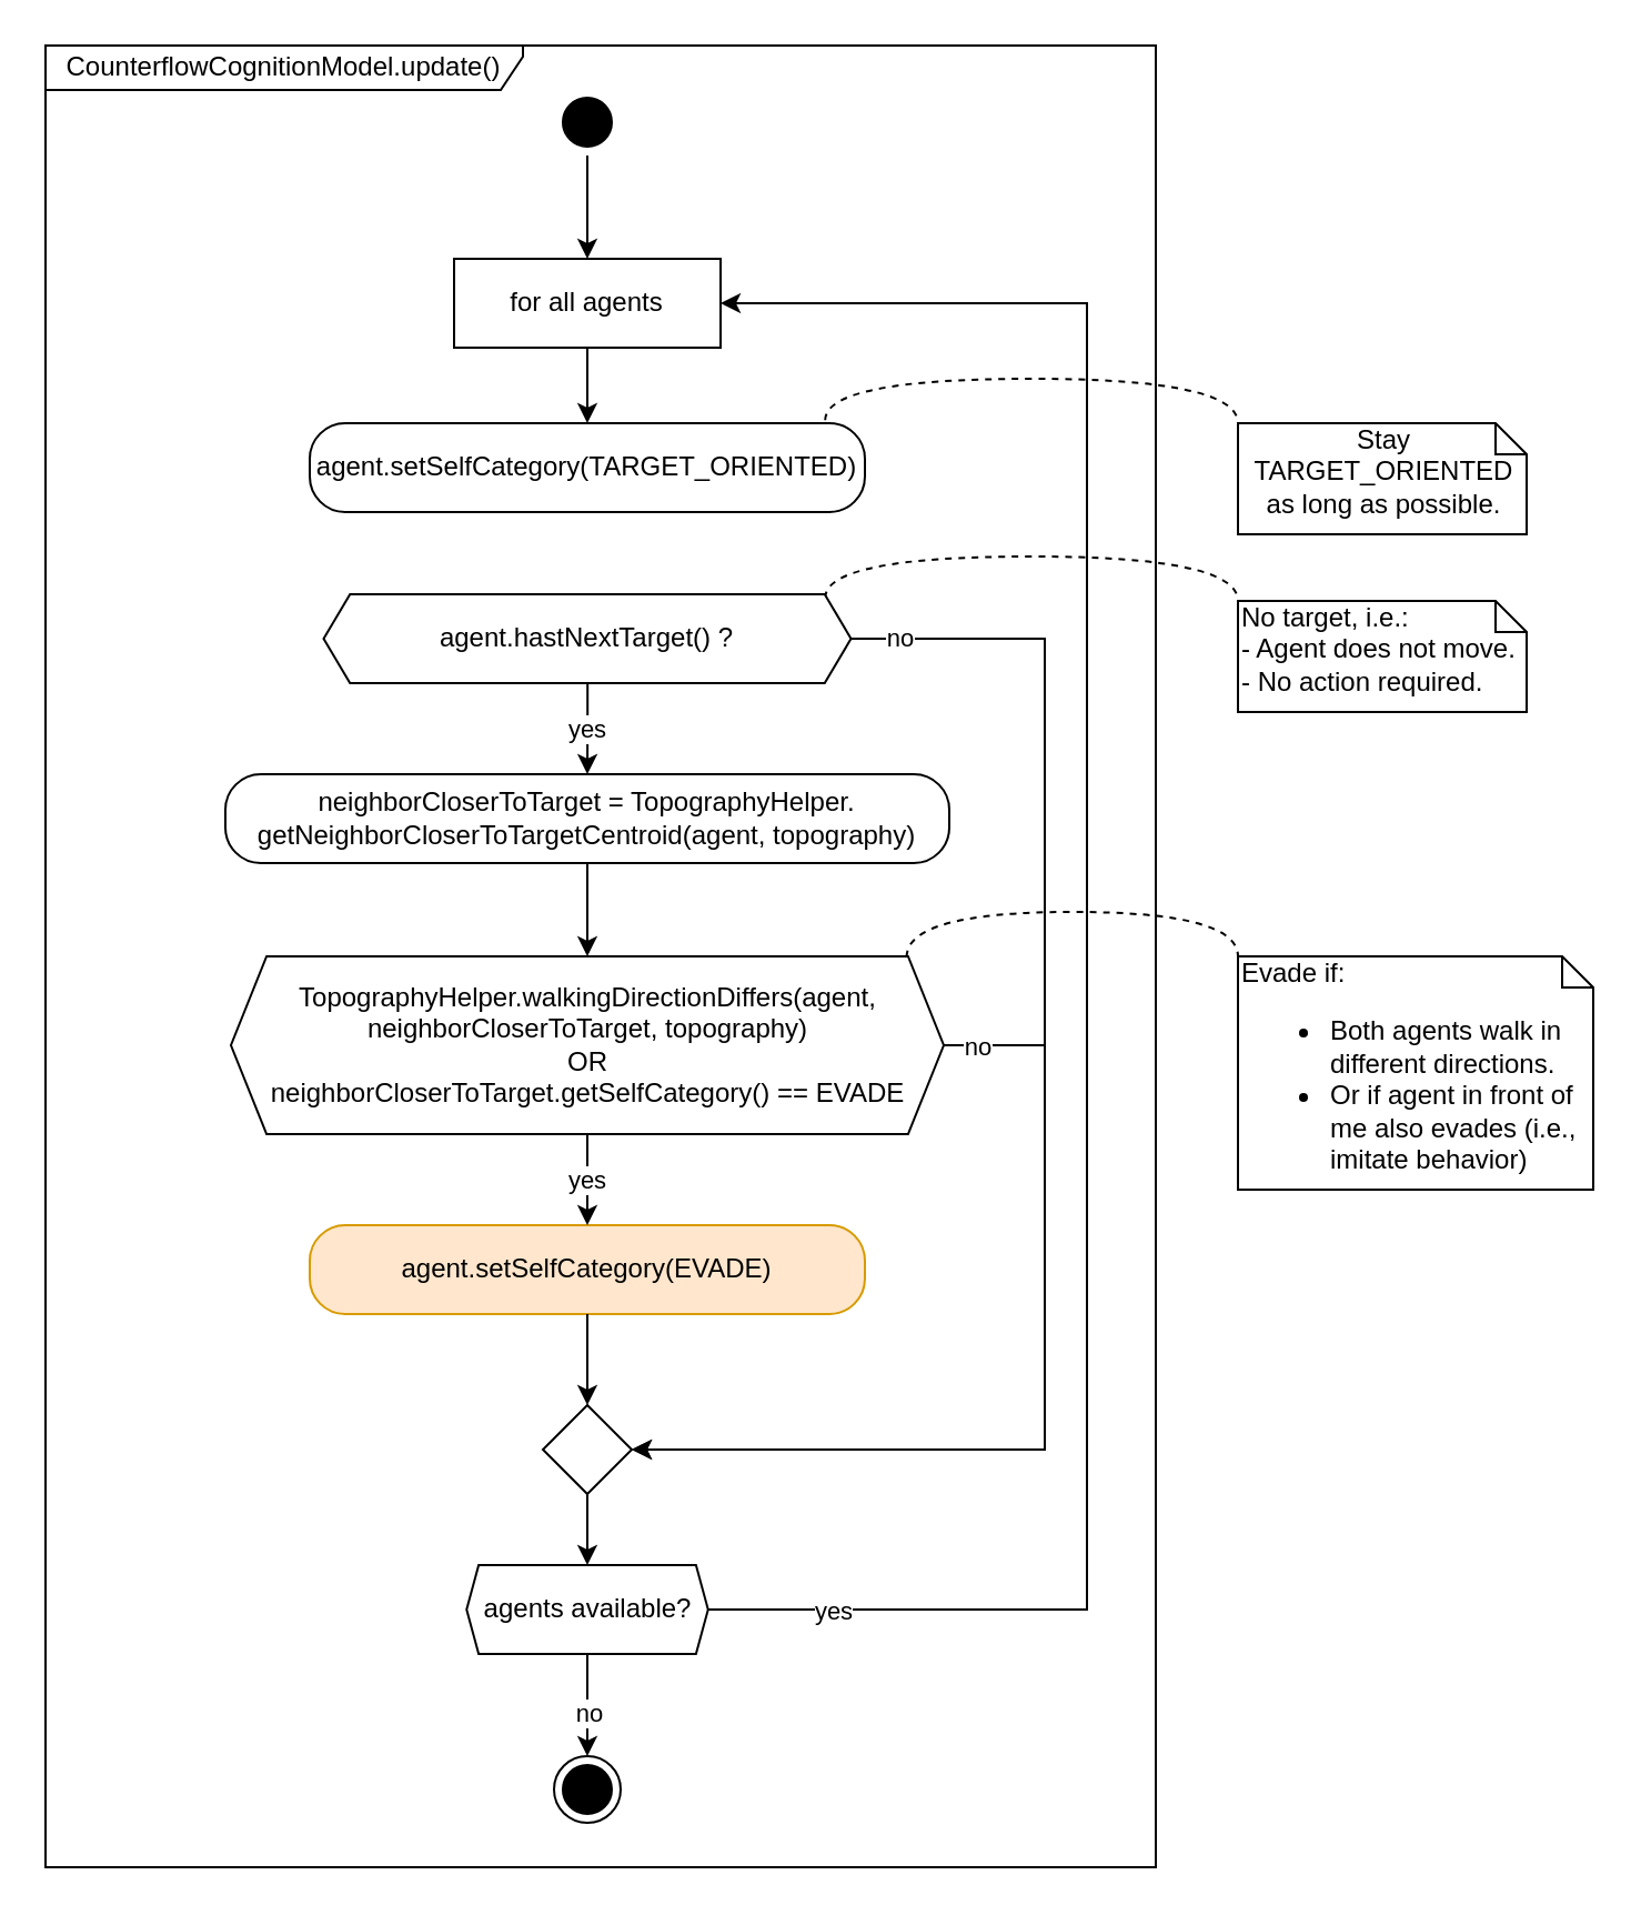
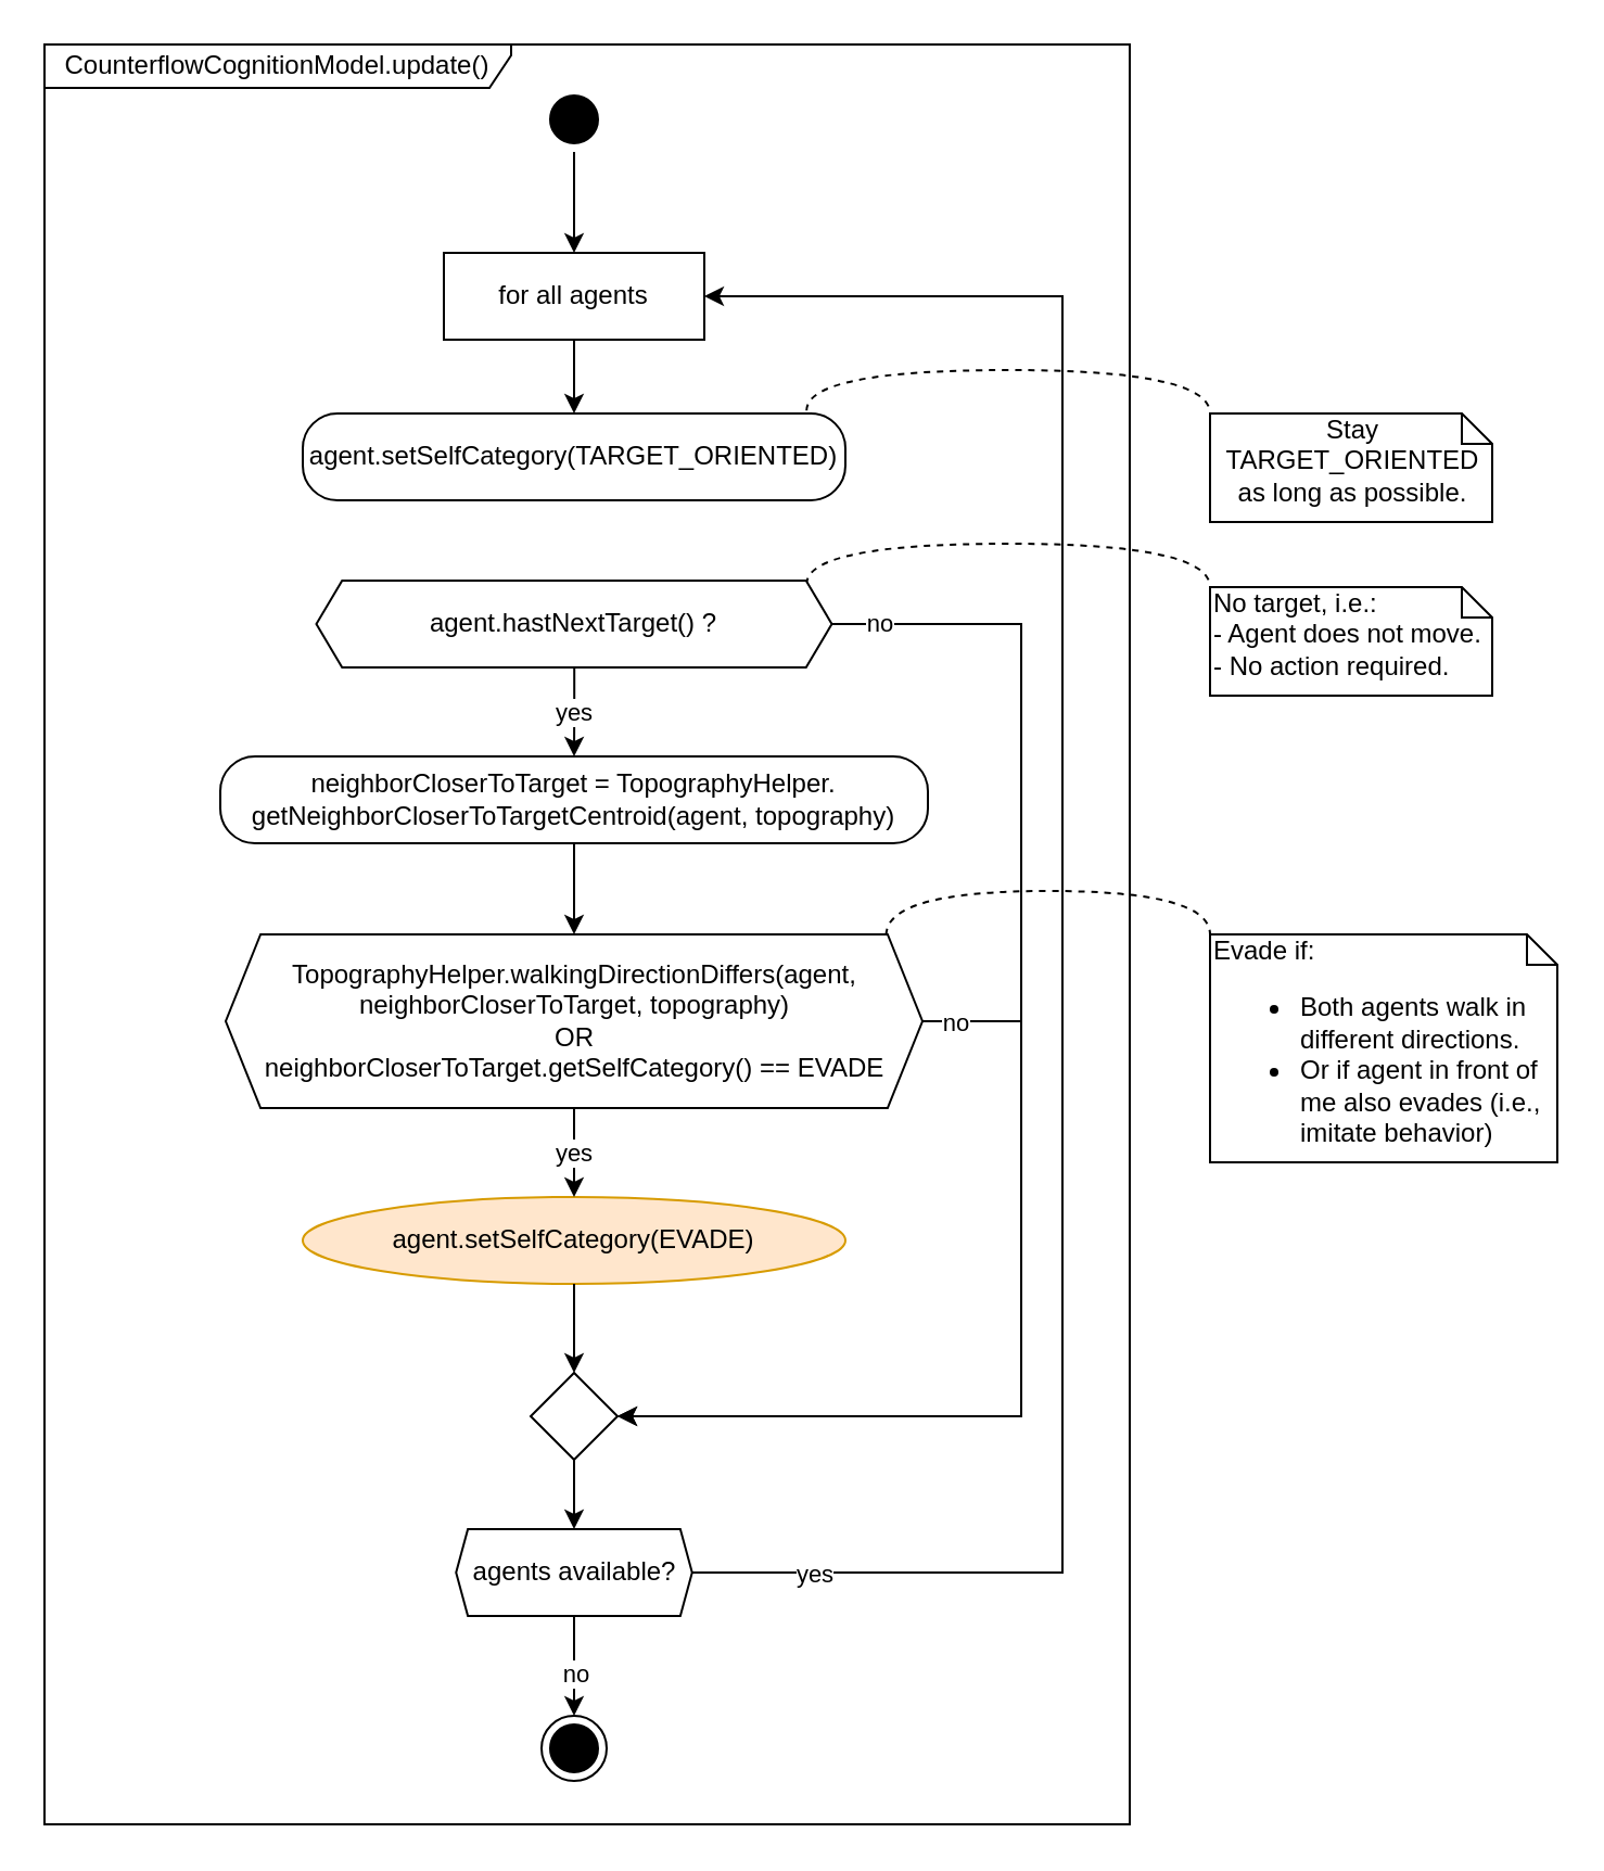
  <mxCell id="0" />
  <mxCell id="1" parent="0" />
  <mxCell id="2" value="CounterflowCognitionModel.update()" style="shape=umlFrame;whiteSpace=wrap;html=1;strokeColor=#000000;width=215;height=20;shadow=0;" parent="1" vertex="1"><mxGeometry x="20" y="20" width="500" height="820" as="geometry" /></mxCell>
  <mxCell id="3" value="&lt;span style=&quot;text-align: center&quot;&gt;No target, i.e.:&lt;br&gt;- Agent does not move.&lt;br&gt;- No action required.&lt;/span&gt;" style="shape=note;whiteSpace=wrap;html=1;size=14;verticalAlign=top;align=left;spacingTop=-6;" parent="1" vertex="1"><mxGeometry x="557" y="270" width="130" height="50" as="geometry" /></mxCell>
  <mxCell id="4" value="&lt;div&gt;&lt;span&gt;Evade if:&lt;/span&gt;&lt;/div&gt;&lt;div&gt;&lt;ul&gt;&lt;li&gt;&lt;span&gt;Both agents walk in different directions.&lt;/span&gt;&lt;/li&gt;&lt;li&gt;&lt;span&gt;Or if agent in front of me also evades (i.e., imitate behavior)&lt;/span&gt;&lt;/li&gt;&lt;/ul&gt;&lt;/div&gt;" style="shape=note;whiteSpace=wrap;html=1;size=14;verticalAlign=top;align=left;spacingTop=-6;" parent="1" vertex="1"><mxGeometry x="557" y="430" width="160" height="105" as="geometry" /></mxCell>
  <mxCell id="5" value="" style="endArrow=none;dashed=1;html=1;exitX=0.951;exitY=0.958;exitDx=0;exitDy=0;exitPerimeter=0;entryX=0;entryY=0;entryDx=0;entryDy=0;entryPerimeter=0;edgeStyle=orthogonalEdgeStyle;curved=1;" parent="1" source="12" target="3" edge="1"><mxGeometry width="50" height="50" relative="1" as="geometry"><mxPoint x="390" y="290" as="sourcePoint" /><mxPoint x="800" y="360" as="targetPoint" /><Array as="points"><mxPoint x="371" y="250" /><mxPoint x="557" y="250" /></Array></mxGeometry></mxCell>
  <mxCell id="6" value="" style="endArrow=none;dashed=1;html=1;exitX=0.948;exitY=0.996;exitDx=0;exitDy=0;exitPerimeter=0;entryX=0;entryY=0;entryDx=0;entryDy=0;entryPerimeter=0;edgeStyle=orthogonalEdgeStyle;curved=1;" parent="1" source="30" target="4" edge="1"><mxGeometry width="50" height="50" relative="1" as="geometry"><mxPoint x="460" y="440" as="sourcePoint" /><mxPoint x="510" y="390" as="targetPoint" /><Array as="points"><mxPoint x="408" y="410" /><mxPoint x="557" y="410" /></Array></mxGeometry></mxCell>
  <mxCell id="7" value="" style="group" parent="1" vertex="1" connectable="0"><mxGeometry x="101" y="39.5" width="388.0" height="780.5" as="geometry" /></mxCell>
  <mxCell id="8" value="" style="ellipse;html=1;shape=startState;fillColor=#000000;strokeColor=#000000;labelBorderColor=none;shadow=0;flipV=1;" parent="7" vertex="1"><mxGeometry x="148.0" width="30" height="30" as="geometry" /></mxCell>
  <mxCell id="9" value="for all agents" style="whiteSpace=wrap;html=1;arcSize=40;labelBorderColor=none;shadow=0;flipV=1;rounded=0;" parent="7" vertex="1"><mxGeometry x="103.0" y="76.5" width="120" height="40" as="geometry" /></mxCell>
  <mxCell id="10" style="edgeStyle=orthogonalEdgeStyle;rounded=0;orthogonalLoop=1;jettySize=auto;html=1;" parent="7" source="8" target="9" edge="1"><mxGeometry relative="1" as="geometry" /></mxCell>
  <mxCell id="11" value="" style="ellipse;html=1;shape=endState;fillColor=#000000;strokeColor=#000000;labelBorderColor=none;shadow=0;flipV=1;" parent="7" vertex="1"><mxGeometry x="148.0" y="750.5" width="30" height="30" as="geometry" /></mxCell>
  <mxCell id="12" value="&lt;span&gt;agent.hastNextTarget() ?&lt;br&gt;&lt;/span&gt;" style="shape=hexagon;html=1;whiteSpace=wrap;perimeter=hexagonPerimeter;rounded=0;shadow=0;size=0.05;flipV=1;" parent="7" vertex="1"><mxGeometry x="44.25" y="227.5" width="237.5" height="40" as="geometry" /></mxCell>
  <mxCell id="13" style="edgeStyle=orthogonalEdgeStyle;rounded=0;orthogonalLoop=1;jettySize=auto;html=1;entryX=0.5;entryY=0;entryDx=0;entryDy=0;" parent="7" source="9" target="32" edge="1"><mxGeometry relative="1" as="geometry"><mxPoint x="163.0" y="140.5" as="targetPoint" /></mxGeometry></mxCell>
  <mxCell id="14" style="edgeStyle=orthogonalEdgeStyle;rounded=0;orthogonalLoop=1;jettySize=auto;html=1;shadow=0;entryX=1;entryY=0.5;entryDx=0;entryDy=0;exitX=1;exitY=0.5;exitDx=0;exitDy=0;" parent="7" source="18" target="9" edge="1"><mxGeometry relative="1" as="geometry"><Array as="points"><mxPoint x="388.0" y="684.5" /><mxPoint x="388.0" y="96.5" /></Array></mxGeometry></mxCell>
  <mxCell id="15" value="yes" style="edgeLabel;html=1;align=center;verticalAlign=middle;resizable=0;points=[];" parent="14" vertex="1" connectable="0"><mxGeometry x="-0.863" y="-2" relative="1" as="geometry"><mxPoint x="-6.47" y="-2" as="offset" /></mxGeometry></mxCell>
  <mxCell id="16" style="edgeStyle=orthogonalEdgeStyle;rounded=0;orthogonalLoop=1;jettySize=auto;html=1;entryX=0.5;entryY=0;entryDx=0;entryDy=0;" parent="7" source="18" target="11" edge="1"><mxGeometry relative="1" as="geometry" /></mxCell>
  <mxCell id="17" value="no" style="edgeLabel;html=1;align=center;verticalAlign=middle;resizable=0;points=[];" parent="16" vertex="1" connectable="0"><mxGeometry x="0.334" y="6" relative="1" as="geometry"><mxPoint x="-6.0" y="-5" as="offset" /></mxGeometry></mxCell>
  <mxCell id="18" value="agents available?" style="shape=hexagon;html=1;whiteSpace=wrap;perimeter=hexagonPerimeter;rounded=0;shadow=0;size=0.05;flipV=1;" parent="7" vertex="1"><mxGeometry x="108.625" y="664.5" width="108.75" height="40" as="geometry" /></mxCell>
  <mxCell id="19" style="edgeStyle=orthogonalEdgeStyle;rounded=0;orthogonalLoop=1;jettySize=auto;html=1;entryX=0.5;entryY=0;entryDx=0;entryDy=0;shadow=0;" parent="7" source="25" target="18" edge="1"><mxGeometry relative="1" as="geometry" /></mxCell>
  <mxCell id="20" style="edgeStyle=orthogonalEdgeStyle;rounded=0;orthogonalLoop=1;jettySize=auto;html=1;exitX=1;exitY=0.5;exitDx=0;exitDy=0;shadow=0;entryX=1;entryY=0.5;entryDx=0;entryDy=0;" parent="7" source="12" target="25" edge="1"><mxGeometry relative="1" as="geometry"><mxPoint x="303.034" y="259" as="targetPoint" /><Array as="points"><mxPoint x="369.0" y="247.5" /><mxPoint x="369.0" y="612.5" /></Array></mxGeometry></mxCell>
  <mxCell id="21" value="no" style="edgeLabel;html=1;align=center;verticalAlign=middle;resizable=0;points=[];" parent="20" vertex="1" connectable="0"><mxGeometry x="-0.932" y="-1" relative="1" as="geometry"><mxPoint y="-2" as="offset" /></mxGeometry></mxCell>
  <mxCell id="22" value="neighborCloserToTarget = TopographyHelper.&lt;br&gt;getNeighborCloserToTargetCentroid(agent, topography)" style="rounded=1;whiteSpace=wrap;html=1;arcSize=40;labelBorderColor=none;shadow=0;flipV=1;" parent="7" vertex="1"><mxGeometry y="308.5" width="326" height="40" as="geometry" /></mxCell>
  <mxCell id="23" value="yes" style="edgeStyle=orthogonalEdgeStyle;rounded=0;orthogonalLoop=1;jettySize=auto;html=1;entryX=0.5;entryY=0;entryDx=0;entryDy=0;" parent="7" source="12" target="22" edge="1"><mxGeometry relative="1" as="geometry" /></mxCell>
- <mxCell id="24" value="agent.setSelfCategory(EVADE)" style="rounded=1;whiteSpace=wrap;html=1;arcSize=40;labelBorderColor=none;shadow=0;flipV=1;fillColor=#ffe6cc;strokeColor=#d79b00;" parent="7" vertex="1"><mxGeometry x="38.0" y="511.5" width="250" height="40" as="geometry" /></mxCell>
+ <mxCell id="24" value="agent.setSelfCategory(EVADE)" style="ellipse;whiteSpace=wrap;html=1;arcSize=40;labelBorderColor=none;shadow=0;flipV=1;fillColor=#ffe6cc;strokeColor=#d79b00;" parent="7" vertex="1"><mxGeometry x="38.0" y="511.5" width="250" height="40" as="geometry" /></mxCell>
  <mxCell id="25" value="" style="rhombus;whiteSpace=wrap;html=1;shadow=0;flipV=1;" parent="7" vertex="1"><mxGeometry x="143.0" y="592.5" width="40" height="40" as="geometry" /></mxCell>
  <mxCell id="26" style="edgeStyle=orthogonalEdgeStyle;rounded=0;orthogonalLoop=1;jettySize=auto;html=1;entryX=0.5;entryY=0;entryDx=0;entryDy=0;" parent="7" source="24" target="25" edge="1"><mxGeometry relative="1" as="geometry"><mxPoint x="163.0" y="660.5" as="targetPoint" /></mxGeometry></mxCell>
  <mxCell id="27" value="yes" style="edgeStyle=orthogonalEdgeStyle;rounded=0;orthogonalLoop=1;jettySize=auto;html=1;" parent="7" source="30" target="24" edge="1"><mxGeometry relative="1" as="geometry" /></mxCell>
  <mxCell id="28" style="edgeStyle=orthogonalEdgeStyle;rounded=0;orthogonalLoop=1;jettySize=auto;html=1;entryX=1;entryY=0.5;entryDx=0;entryDy=0;exitX=1;exitY=0.5;exitDx=0;exitDy=0;" parent="7" source="30" target="25" edge="1"><mxGeometry relative="1" as="geometry"><Array as="points"><mxPoint x="369.0" y="430.5" /><mxPoint x="369.0" y="612.5" /></Array></mxGeometry></mxCell>
  <mxCell id="29" value="no" style="edgeLabel;html=1;align=center;verticalAlign=middle;resizable=0;points=[];" parent="28" vertex="1" connectable="0"><mxGeometry x="-0.927" y="-1" relative="1" as="geometry"><mxPoint y="-1" as="offset" /></mxGeometry></mxCell>
  <mxCell id="30" value="TopographyHelper.walkingDirectionDiffers(agent, neighborCloserToTarget, topography)&lt;br&gt;&lt;span&gt;OR&lt;br&gt;&lt;/span&gt;neighborCloserToTarget.getSelfCategory() ==&amp;nbsp;&lt;span&gt;EVADE&lt;br&gt;&lt;/span&gt;" style="shape=hexagon;html=1;whiteSpace=wrap;perimeter=hexagonPerimeter;rounded=0;shadow=0;size=0.05;flipV=1;" parent="7" vertex="1"><mxGeometry x="2.5" y="390.5" width="321" height="80" as="geometry" /></mxCell>
  <mxCell id="31" style="edgeStyle=orthogonalEdgeStyle;rounded=0;orthogonalLoop=1;jettySize=auto;html=1;entryX=0.5;entryY=0;entryDx=0;entryDy=0;" parent="7" source="22" target="30" edge="1"><mxGeometry relative="1" as="geometry" /></mxCell>
  <mxCell id="32" value="agent.setSelfCategory(TARGET_ORIENTED)" style="rounded=1;whiteSpace=wrap;html=1;arcSize=40;labelBorderColor=none;shadow=0;flipV=1;" parent="7" vertex="1"><mxGeometry x="38.0" y="150.5" width="250" height="40" as="geometry" /></mxCell>
  <mxCell id="33" value="&lt;div style=&quot;text-align: center&quot;&gt;&lt;span&gt;Stay TARGET_ORIENTED&lt;/span&gt;&lt;/div&gt;&lt;div style=&quot;text-align: center&quot;&gt;&lt;span&gt;as long as possible.&lt;/span&gt;&lt;/div&gt;" style="shape=note;whiteSpace=wrap;html=1;size=14;verticalAlign=top;align=left;spacingTop=-6;" parent="1" vertex="1"><mxGeometry x="557" y="190" width="130" height="50" as="geometry" /></mxCell>
  <mxCell id="34" value="" style="endArrow=none;dashed=1;html=1;exitX=0.951;exitY=0.958;exitDx=0;exitDy=0;exitPerimeter=0;entryX=0;entryY=0;entryDx=0;entryDy=0;entryPerimeter=0;edgeStyle=orthogonalEdgeStyle;curved=1;" parent="1" edge="1"><mxGeometry width="50" height="50" relative="1" as="geometry"><mxPoint x="371.112" y="188.68" as="sourcePoint" /><mxPoint x="557" y="190" as="targetPoint" /><Array as="points"><mxPoint x="371" y="170" /><mxPoint x="557" y="170" /></Array></mxGeometry></mxCell>
